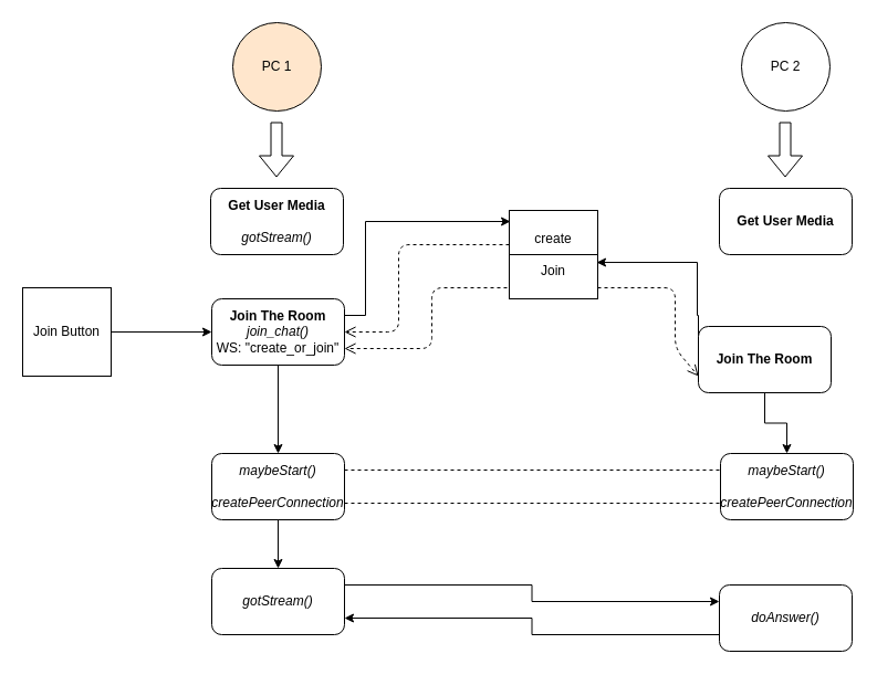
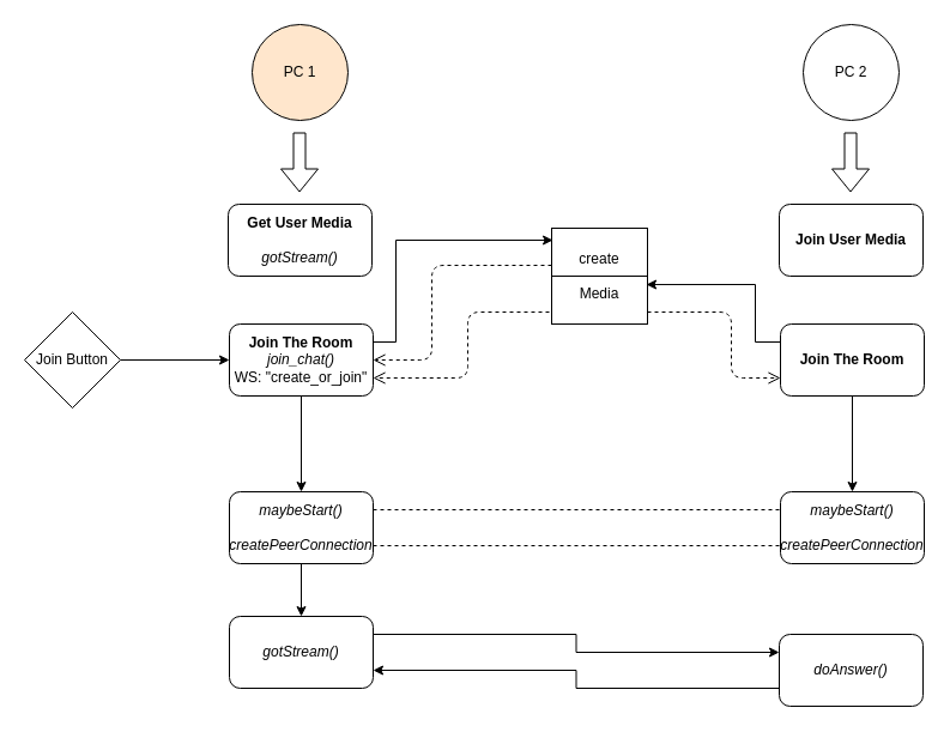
  <mxCell id="0" />
  <mxCell id="1" parent="0" />
  <mxCell id="2" value="PC 1" style="ellipse;whiteSpace=wrap;html=1;aspect=fixed;fillColor=#ffe6cc;" vertex="1" parent="1"><mxGeometry x="210" y="20" width="80" height="80" as="geometry" /></mxCell>
  <mxCell id="3" value="" style="shape=flexArrow;endArrow=classic;html=1;" edge="1" parent="1"><mxGeometry width="50" height="50" relative="1" as="geometry"><mxPoint x="249.5" y="110" as="sourcePoint" /><mxPoint x="249.5" y="160" as="targetPoint" /></mxGeometry></mxCell>
  <mxCell id="4" value="&lt;b&gt;Get User Media&lt;/b&gt;&lt;br&gt;&lt;br&gt;&lt;i&gt;gotStream()&lt;/i&gt;" style="rounded=1;whiteSpace=wrap;html=1;" vertex="1" parent="1"><mxGeometry x="190" y="170" width="120" height="60" as="geometry" /></mxCell>
  <mxCell id="5" style="edgeStyle=orthogonalEdgeStyle;rounded=0;orthogonalLoop=1;jettySize=auto;html=1;exitX=1;exitY=0.25;exitDx=0;exitDy=0;entryX=0.013;entryY=0.125;entryDx=0;entryDy=0;entryPerimeter=0;" edge="1" parent="1" source="7" target="16"><mxGeometry relative="1" as="geometry"><Array as="points"><mxPoint x="330" y="285" /><mxPoint x="330" y="200" /></Array></mxGeometry></mxCell>
  <mxCell id="6" style="edgeStyle=orthogonalEdgeStyle;rounded=0;orthogonalLoop=1;jettySize=auto;html=1;exitX=0.5;exitY=1;exitDx=0;exitDy=0;" edge="1" parent="1" source="7" target="22"><mxGeometry relative="1" as="geometry" /></mxCell>
  <mxCell id="7" value="&lt;b&gt;Join The Room&lt;/b&gt;&lt;br&gt;&lt;i&gt;join_chat()&lt;/i&gt;&lt;br&gt;WS: &quot;create_or_join&quot;" style="rounded=1;whiteSpace=wrap;html=1;" vertex="1" parent="1"><mxGeometry x="191" y="270" width="120" height="60" as="geometry" /></mxCell>
  <mxCell id="8" style="edgeStyle=orthogonalEdgeStyle;rounded=0;orthogonalLoop=1;jettySize=auto;html=1;exitX=1;exitY=0.5;exitDx=0;exitDy=0;entryX=0;entryY=0.5;entryDx=0;entryDy=0;" edge="1" parent="1" source="9" target="7"><mxGeometry relative="1" as="geometry" /></mxCell>
- <mxCell id="9" value="Join Button" style="whiteSpace=wrap;html=1;rounded=0;" vertex="1" parent="1"><mxGeometry x="20" y="260" width="80" height="80" as="geometry" /></mxCell>
+ <mxCell id="9" value="Join Button" style="rhombus;whiteSpace=wrap;html=1;" vertex="1" parent="1"><mxGeometry x="20" y="260" width="80" height="80" as="geometry" /></mxCell>
  <mxCell id="10" value="PC 2" style="ellipse;whiteSpace=wrap;html=1;aspect=fixed;" vertex="1" parent="1"><mxGeometry x="670" y="20" width="80" height="80" as="geometry" /></mxCell>
  <mxCell id="11" value="" style="shape=flexArrow;endArrow=classic;html=1;" edge="1" parent="1"><mxGeometry width="50" height="50" relative="1" as="geometry"><mxPoint x="709.5" y="110" as="sourcePoint" /><mxPoint x="709.5" y="160" as="targetPoint" /></mxGeometry></mxCell>
- <mxCell id="12" value="&lt;b&gt;Get User Media&lt;/b&gt;" style="rounded=1;whiteSpace=wrap;html=1;" vertex="1" parent="1"><mxGeometry x="650" y="170" width="120" height="60" as="geometry" /></mxCell>
+ <mxCell id="12" value="&lt;b&gt;Join User Media&lt;/b&gt;" style="rounded=1;whiteSpace=wrap;html=1;" vertex="1" parent="1"><mxGeometry x="650" y="170" width="120" height="60" as="geometry" /></mxCell>
  <mxCell id="13" style="edgeStyle=orthogonalEdgeStyle;rounded=0;orthogonalLoop=1;jettySize=auto;html=1;exitX=0;exitY=0.25;exitDx=0;exitDy=0;entryX=0.988;entryY=0.588;entryDx=0;entryDy=0;entryPerimeter=0;" edge="1" parent="1" source="15" target="16"><mxGeometry relative="1" as="geometry"><Array as="points"><mxPoint x="630" y="285" /><mxPoint x="630" y="237" /></Array></mxGeometry></mxCell>
  <mxCell id="14" style="edgeStyle=orthogonalEdgeStyle;rounded=0;orthogonalLoop=1;jettySize=auto;html=1;exitX=0.5;exitY=1;exitDx=0;exitDy=0;entryX=0.5;entryY=0;entryDx=0;entryDy=0;" edge="1" parent="1" source="15" target="23"><mxGeometry relative="1" as="geometry" /></mxCell>
- <mxCell id="15" value="&lt;b&gt;Join The Room&lt;/b&gt;" style="rounded=1;whiteSpace=wrap;html=1;" vertex="1" parent="1"><mxGeometry x="631" y="295" width="120" height="60" as="geometry" /></mxCell>
- <mxCell id="16" value="create&lt;br&gt;&lt;br&gt;Join" style="whiteSpace=wrap;html=1;aspect=fixed;" vertex="1" parent="1"><mxGeometry x="460" y="190" width="80" height="80" as="geometry" /></mxCell>
+ <mxCell id="15" value="&lt;b&gt;Join The Room&lt;/b&gt;" style="rounded=1;whiteSpace=wrap;html=1;" vertex="1" parent="1"><mxGeometry x="651" y="270" width="120" height="60" as="geometry" /></mxCell>
+ <mxCell id="16" value="create&lt;br&gt;&lt;br&gt;Media" style="whiteSpace=wrap;html=1;aspect=fixed;" vertex="1" parent="1"><mxGeometry x="460" y="190" width="80" height="80" as="geometry" /></mxCell>
  <mxCell id="17" value="" style="endArrow=none;html=1;exitX=0;exitY=0.5;exitDx=0;exitDy=0;entryX=1;entryY=0.5;entryDx=0;entryDy=0;" edge="1" parent="1" source="16" target="16"><mxGeometry width="50" height="50" relative="1" as="geometry"><mxPoint x="470" y="260" as="sourcePoint" /><mxPoint x="520" y="210" as="targetPoint" /></mxGeometry></mxCell>
  <mxCell id="18" value="" style="html=1;verticalAlign=bottom;endArrow=open;dashed=1;endSize=8;entryX=1;entryY=0.5;entryDx=0;entryDy=0;" edge="1" parent="1" target="7"><mxGeometry relative="1" as="geometry"><mxPoint x="460" y="221" as="sourcePoint" /><mxPoint x="-70" y="360" as="targetPoint" /><Array as="points"><mxPoint x="360" y="221" /><mxPoint x="360" y="300" /></Array></mxGeometry></mxCell>
  <mxCell id="19" value="" style="html=1;verticalAlign=bottom;endArrow=open;dashed=1;endSize=8;entryX=1;entryY=0.75;entryDx=0;entryDy=0;exitX=-0.025;exitY=0.875;exitDx=0;exitDy=0;exitPerimeter=0;" edge="1" parent="1" source="16" target="7"><mxGeometry relative="1" as="geometry"><mxPoint x="470" y="231" as="sourcePoint" /><mxPoint x="321" y="310" as="targetPoint" /><Array as="points"><mxPoint x="390" y="260" /><mxPoint x="390" y="315" /></Array></mxGeometry></mxCell>
  <mxCell id="20" value="" style="html=1;verticalAlign=bottom;endArrow=open;dashed=1;endSize=8;entryX=0;entryY=0.75;entryDx=0;entryDy=0;exitX=1;exitY=0.875;exitDx=0;exitDy=0;exitPerimeter=0;" edge="1" parent="1" source="16" target="15"><mxGeometry relative="1" as="geometry"><mxPoint x="480" y="241" as="sourcePoint" /><mxPoint x="331" y="320" as="targetPoint" /><Array as="points"><mxPoint x="610" y="260" /><mxPoint x="610" y="315" /></Array></mxGeometry></mxCell>
  <mxCell id="21" style="edgeStyle=orthogonalEdgeStyle;rounded=0;orthogonalLoop=1;jettySize=auto;html=1;exitX=0.5;exitY=1;exitDx=0;exitDy=0;entryX=0.5;entryY=0;entryDx=0;entryDy=0;" edge="1" parent="1" source="22" target="27"><mxGeometry relative="1" as="geometry" /></mxCell>
  <mxCell id="22" value="&lt;i&gt;maybeStart()&lt;br&gt;&lt;br&gt;createPeerConnection&lt;br&gt;&lt;/i&gt;" style="rounded=1;whiteSpace=wrap;html=1;" vertex="1" parent="1"><mxGeometry x="191" y="410" width="120" height="60" as="geometry" /></mxCell>
  <mxCell id="23" value="&lt;i&gt;maybeStart()&lt;br&gt;&lt;br&gt;createPeerConnection&lt;br&gt;&lt;/i&gt;" style="rounded=1;whiteSpace=wrap;html=1;" vertex="1" parent="1"><mxGeometry x="651" y="410" width="120" height="60" as="geometry" /></mxCell>
  <mxCell id="24" style="edgeStyle=orthogonalEdgeStyle;rounded=0;orthogonalLoop=1;jettySize=auto;html=1;exitX=0;exitY=0.75;exitDx=0;exitDy=0;entryX=1;entryY=0.75;entryDx=0;entryDy=0;" edge="1" parent="1" source="25" target="27"><mxGeometry relative="1" as="geometry" /></mxCell>
  <mxCell id="25" value="&lt;i&gt;doAnswer()&lt;br&gt;&lt;/i&gt;" style="rounded=1;whiteSpace=wrap;html=1;" vertex="1" parent="1"><mxGeometry x="650" y="529" width="120" height="60" as="geometry" /></mxCell>
  <mxCell id="26" style="edgeStyle=orthogonalEdgeStyle;rounded=0;orthogonalLoop=1;jettySize=auto;html=1;exitX=1;exitY=0.25;exitDx=0;exitDy=0;entryX=0;entryY=0.25;entryDx=0;entryDy=0;" edge="1" parent="1" source="27" target="25"><mxGeometry relative="1" as="geometry" /></mxCell>
  <mxCell id="27" value="&lt;i&gt;gotStream()&lt;/i&gt;" style="rounded=1;whiteSpace=wrap;html=1;" vertex="1" parent="1"><mxGeometry x="191" y="514" width="120" height="60" as="geometry" /></mxCell>
  <mxCell id="28" value="" style="endArrow=none;dashed=1;html=1;entryX=0;entryY=0.25;entryDx=0;entryDy=0;exitX=1;exitY=0.25;exitDx=0;exitDy=0;" edge="1" parent="1" source="22" target="23"><mxGeometry width="50" height="50" relative="1" as="geometry"><mxPoint x="-30" y="650" as="sourcePoint" /><mxPoint x="20" y="600" as="targetPoint" /></mxGeometry></mxCell>
  <mxCell id="29" value="" style="endArrow=none;dashed=1;html=1;entryX=0;entryY=0.75;entryDx=0;entryDy=0;exitX=1;exitY=0.75;exitDx=0;exitDy=0;" edge="1" parent="1" source="22" target="23"><mxGeometry width="50" height="50" relative="1" as="geometry"><mxPoint x="321" y="435" as="sourcePoint" /><mxPoint x="661" y="435" as="targetPoint" /></mxGeometry></mxCell>
